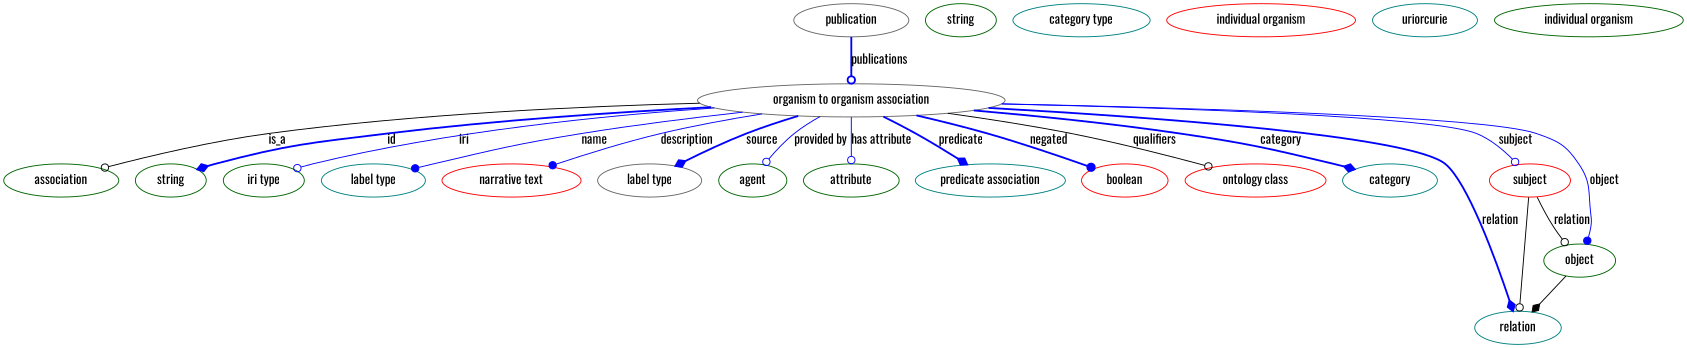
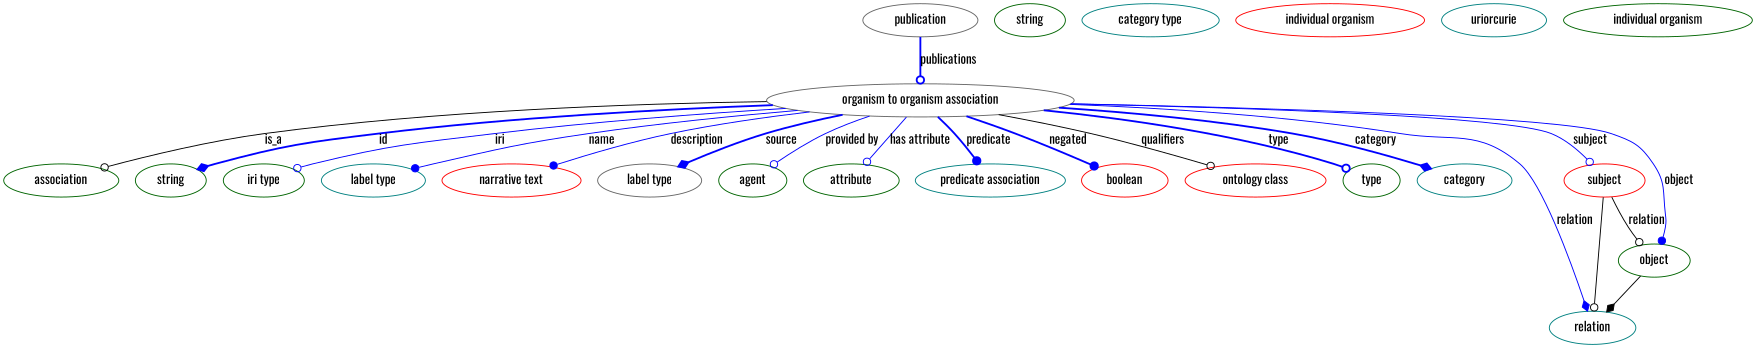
  digraph {
    fontname=Oswald
    node [color=darkgreen fontname=Oswald]
    edge [arrowhead=odot fontname=Oswald style=solid color=blue]
    n1 [color=gray40 height=0.5 label="organism to organism association" width=4.6399]
    association [height=0.5 width=1.7332]
    n3 [height=0.5 label=string width=1.0652]
    n4 [height=0.5 label="iri type" width=1.2277]
    n5 [color=teal height=0.5 label="label type" width=1.5707]
    n6 [color=red height=0.5 label="narrative text" width=2.0943]
    n7 [color=gray40 height=0.5 label="label type" width=1.5707]
    n8 [height=0.5 label=agent width=1.0291]
    n9 [height=0.5 label=attribute width=1.4443]
    n10 [color=teal height=0.5 label="predicate association" width=2.1665]
    n11 [color=red height=0.5 label=boolean width=1.2999]
    n12 [color=red height=0.5 label="ontology class" width=2.1304]
+   type [height=0.5 width=0.86659]
    category [color=teal height=0.5 width=1.4263]
    subject [color=red height=0.5 width=1.2277]
    relation [color=teal height=0.5 width=1.2999]
    object [height=0.5 width=1.0832]
    n18 [color=gray40 height=0.5 label=publication width=1.7332]
    n19 [height=0.5 label=string width=1.0652]
    n20 [color=teal height=0.5 label="category type" width=2.0762]
    n21 [color=red height=0.5 label="individual organism" width=2.8525]
    n22 [color=teal height=0.5 label=uriorcurie width=1.5887]
    n23 [height=0.5 label="individual organism" width=2.8525]
    n1 -> association [label=is_a color=""]
    n1 -> n3 [arrowhead=diamond label=id style=bold]
    n1 -> n4 [label=iri]
    n1 -> n5 [arrowhead=dot label=name]
    n1 -> n6 [arrowhead=dot label=description]
    n1 -> n7 [arrowhead=diamond label=source style=bold]
    n1 -> n8 [label="provided by"]
    n1 -> n9 [label="has attribute"]
-   n1 -> n10 [arrowhead=diamond label=predicate style=bold]
+   n1 -> n10 [arrowhead=dot label=predicate style=bold]
    n1 -> n11 [arrowhead=dot label=negated style=bold]
    n1 -> n12 [color=black label=qualifiers]
+   n1 -> type [label=type style=bold]
    n1 -> category [arrowhead=diamond label=category style=bold]
    n1 -> subject [label=subject]
-   n1 -> relation [arrowhead=diamond label=relation style=bold]
+   n1 -> relation [arrowhead=diamond label=relation]
    n1 -> object [arrowhead=dot label=object]
    subject -> relation [color=""]
    subject -> object [label=relation color=""]
    object -> relation [arrowhead=diamond color=""]
    n18 -> n1 [label=publications style=bold]
  }
